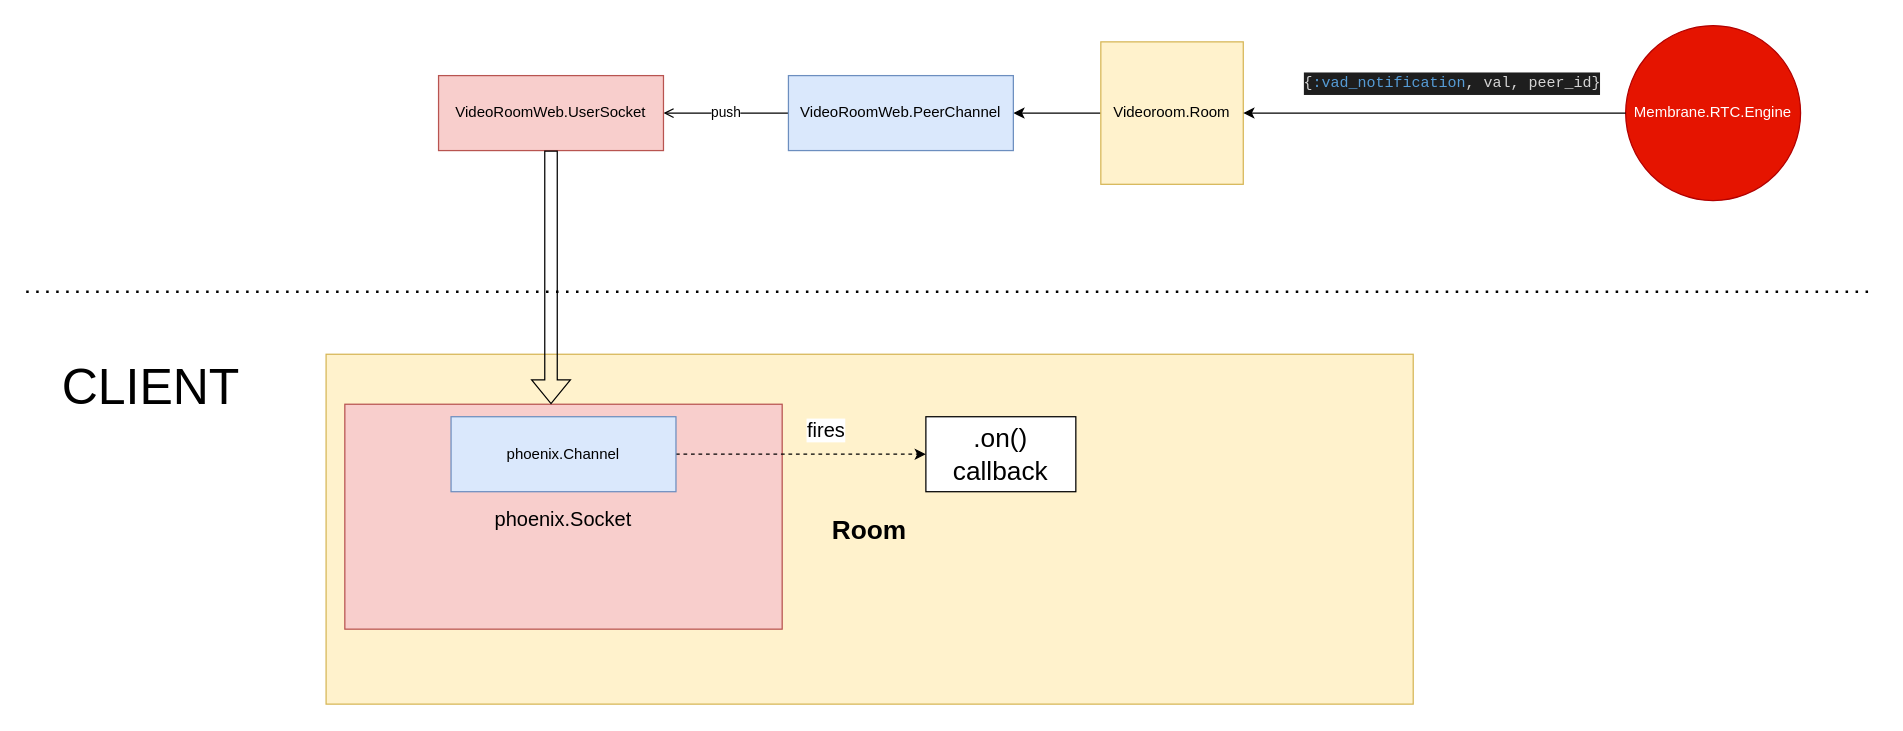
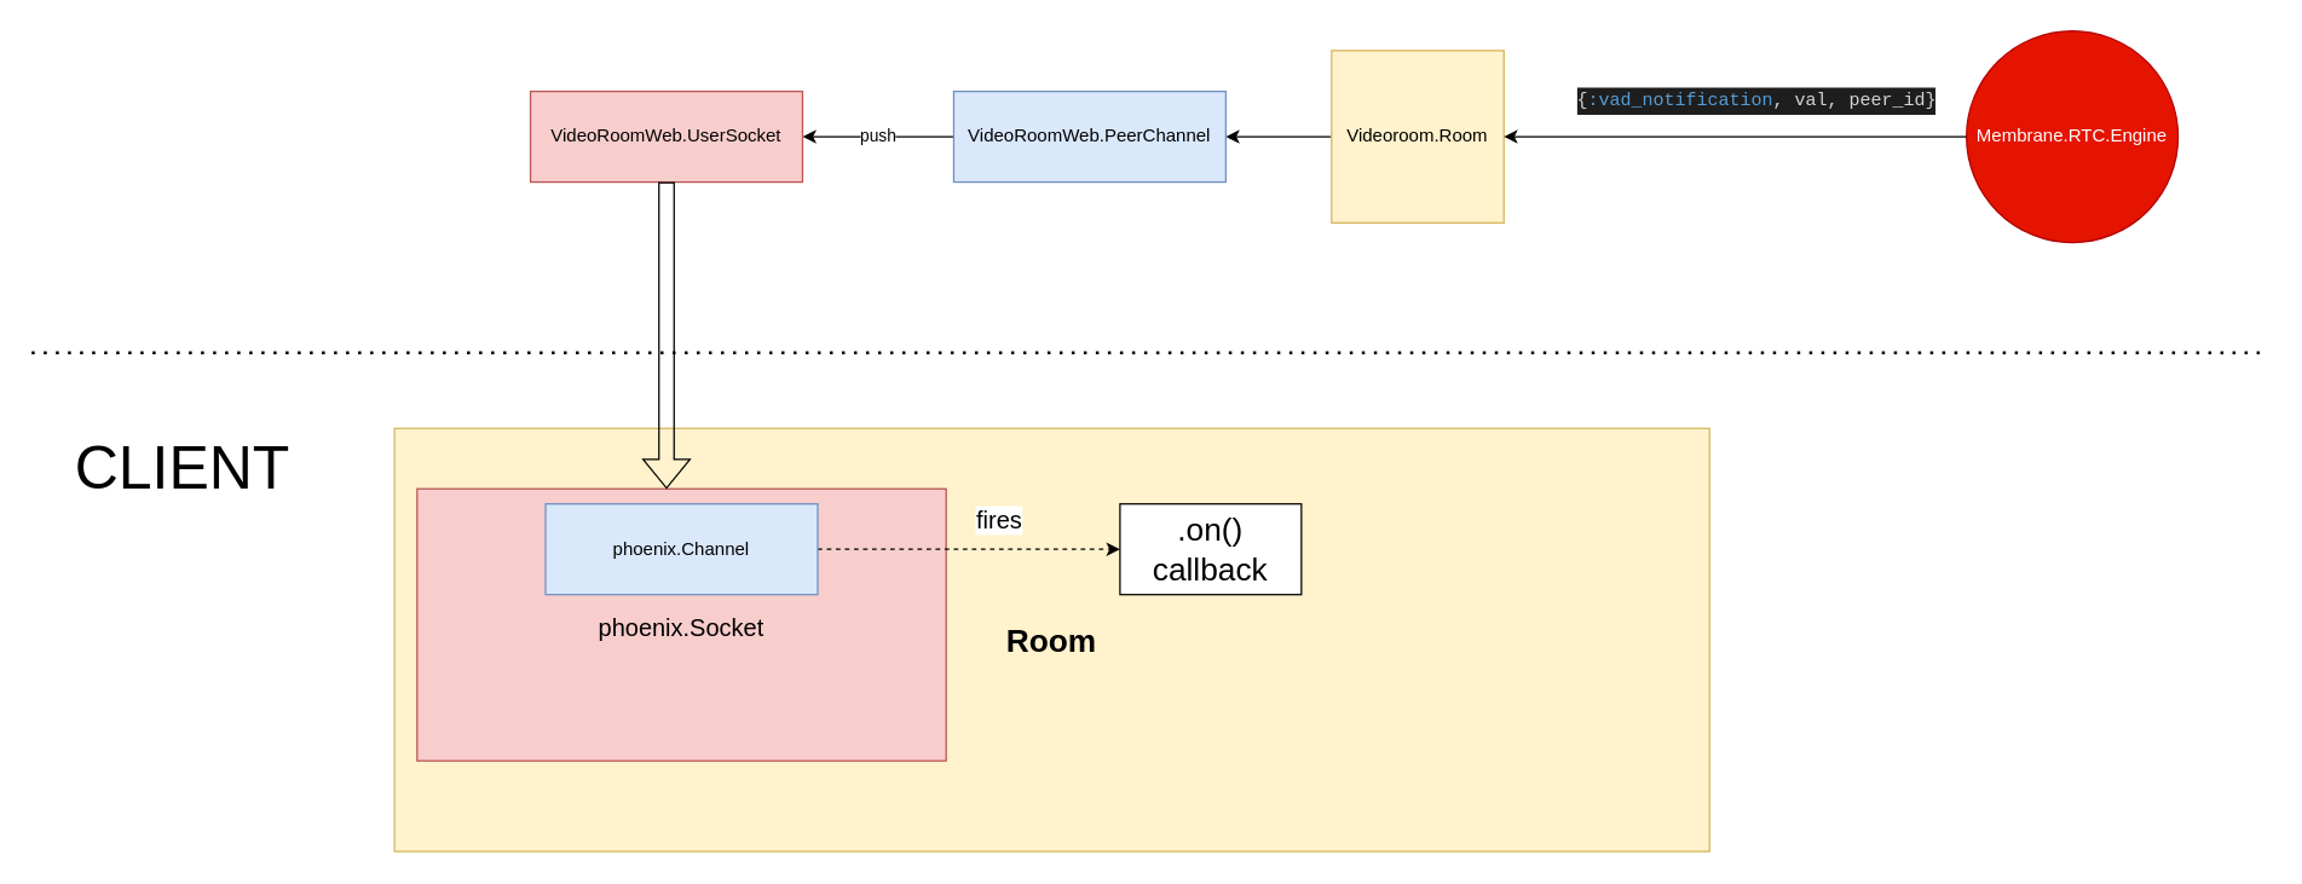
  <mxCell id="0" />
  <mxCell id="1" parent="0" />
  <mxCell id="2" value="Membrane.RTC.Engine" style="ellipse;whiteSpace=wrap;html=1;aspect=fixed;fillColor=#e51400;strokeColor=#B20000;fontColor=#ffffff;" vertex="1" parent="1"><mxGeometry x="1300" y="20" width="140" height="140" as="geometry" /></mxCell>
  <mxCell id="3" style="edgeStyle=orthogonalEdgeStyle;rounded=0;orthogonalLoop=1;jettySize=auto;html=1;exitX=0;exitY=0.5;exitDx=0;exitDy=0;" edge="1" parent="1" source="4" target="6"><mxGeometry relative="1" as="geometry" /></mxCell>
  <mxCell id="4" value="Videoroom.Room" style="whiteSpace=wrap;html=1;aspect=fixed;fillColor=#fff2cc;strokeColor=#d6b656;" vertex="1" parent="1"><mxGeometry x="880" y="33" width="114" height="114" as="geometry" /></mxCell>
- <mxCell id="5" value="push" style="edgeStyle=orthogonalEdgeStyle;rounded=0;orthogonalLoop=1;jettySize=auto;html=1;exitX=0;exitY=0.5;exitDx=0;exitDy=0;entryX=1;entryY=0.5;entryDx=0;entryDy=0;endArrow=open;" edge="1" parent="1" source="6" target="7"><mxGeometry relative="1" as="geometry" /></mxCell>
+ <mxCell id="5" value="push" style="edgeStyle=orthogonalEdgeStyle;rounded=0;orthogonalLoop=1;jettySize=auto;html=1;exitX=0;exitY=0.5;exitDx=0;exitDy=0;entryX=1;entryY=0.5;entryDx=0;entryDy=0;" edge="1" parent="1" source="6" target="7"><mxGeometry relative="1" as="geometry" /></mxCell>
  <mxCell id="6" value="VideoRoomWeb.PeerChannel" style="rounded=0;whiteSpace=wrap;html=1;fillColor=#dae8fc;strokeColor=#6c8ebf;" vertex="1" parent="1"><mxGeometry x="630" y="60" width="180" height="60" as="geometry" /></mxCell>
  <mxCell id="7" value="VideoRoomWeb.UserSocket" style="rounded=0;whiteSpace=wrap;html=1;fillColor=#f8cecc;strokeColor=#b85450;" vertex="1" parent="1"><mxGeometry x="350" y="60" width="180" height="60" as="geometry" /></mxCell>
  <mxCell id="8" value="" style="endArrow=classic;html=1;rounded=0;entryX=1;entryY=0.5;entryDx=0;entryDy=0;exitX=0;exitY=0.5;exitDx=0;exitDy=0;" edge="1" parent="1" source="2" target="4"><mxGeometry width="50" height="50" relative="1" as="geometry"><mxPoint x="930" y="373" as="sourcePoint" /><mxPoint x="980" y="323" as="targetPoint" /></mxGeometry></mxCell>
  <mxCell id="9" value="&lt;div style=&quot;color: rgb(212 , 212 , 212) ; background-color: rgb(30 , 30 , 30) ; font-family: &amp;#34;menlo&amp;#34; , &amp;#34;monaco&amp;#34; , &amp;#34;courier new&amp;#34; , monospace ; font-size: 12px ; line-height: 18px&quot;&gt;{&lt;span style=&quot;color: rgb(86 , 156 , 214)&quot;&gt;:vad_notification&lt;/span&gt;, val, peer_id}&lt;/div&gt;" style="edgeLabel;html=1;align=center;verticalAlign=middle;resizable=0;points=[];" vertex="1" connectable="0" parent="8"><mxGeometry x="-0.21" y="1" relative="1" as="geometry"><mxPoint x="-19" y="-26" as="offset" /></mxGeometry></mxCell>
  <mxCell id="10" value="" style="endArrow=none;dashed=1;html=1;dashPattern=1 3;strokeWidth=2;rounded=0;" edge="1" parent="1"><mxGeometry width="50" height="50" relative="1" as="geometry"><mxPoint x="20" y="233" as="sourcePoint" /><mxPoint x="1500" y="233" as="targetPoint" /></mxGeometry></mxCell>
  <mxCell id="11" value="&lt;font style=&quot;font-size: 40px&quot;&gt;CLIENT&lt;/font&gt;" style="text;html=1;strokeColor=none;fillColor=none;align=center;verticalAlign=middle;whiteSpace=wrap;rounded=0;" vertex="1" parent="1"><mxGeometry x="90" y="293" width="60" height="30" as="geometry" /></mxCell>
  <mxCell id="12" value="&lt;font style=&quot;font-size: 21px&quot;&gt;&lt;b&gt;Room&lt;/b&gt;&lt;/font&gt;" style="rounded=0;whiteSpace=wrap;html=1;fontSize=13;fillColor=#fff2cc;strokeColor=#d6b656;" vertex="1" parent="1"><mxGeometry x="260" y="283" width="870" height="280" as="geometry" /></mxCell>
  <mxCell id="13" value="&lt;font style=&quot;font-size: 16px&quot;&gt;phoenix.Socket&lt;/font&gt;" style="rounded=0;whiteSpace=wrap;html=1;fontSize=21;fillColor=#f8cecc;strokeColor=#b85450;" vertex="1" parent="1"><mxGeometry x="275" y="323" width="350" height="180" as="geometry" /></mxCell>
  <mxCell id="14" style="edgeStyle=orthogonalEdgeStyle;rounded=0;orthogonalLoop=1;jettySize=auto;html=1;exitX=1;exitY=0.5;exitDx=0;exitDy=0;fontSize=21;dashed=1;" edge="1" parent="1" source="16" target="17"><mxGeometry relative="1" as="geometry" /></mxCell>
  <mxCell id="15" value="fires" style="edgeLabel;html=1;align=center;verticalAlign=middle;resizable=0;points=[];fontSize=16;rotation=0;" vertex="1" connectable="0" parent="14"><mxGeometry x="0.092" relative="1" as="geometry"><mxPoint x="10" y="-20" as="offset" /></mxGeometry></mxCell>
  <mxCell id="16" value="phoenix.Channel" style="rounded=0;whiteSpace=wrap;html=1;fillColor=#dae8fc;strokeColor=#6c8ebf;" vertex="1" parent="1"><mxGeometry x="360" y="333" width="180" height="60" as="geometry" /></mxCell>
  <mxCell id="17" value="&lt;span&gt;.on() callback&lt;/span&gt;" style="rounded=0;whiteSpace=wrap;html=1;fontSize=21;" vertex="1" parent="1"><mxGeometry x="740" y="333" width="120" height="60" as="geometry" /></mxCell>
  <mxCell id="18" value="" style="shape=flexArrow;endArrow=classic;html=1;rounded=0;fontSize=40;exitX=0.5;exitY=1;exitDx=0;exitDy=0;" edge="1" parent="1" source="7"><mxGeometry width="50" height="50" relative="1" as="geometry"><mxPoint x="500" y="203" as="sourcePoint" /><mxPoint x="440" y="323" as="targetPoint" /></mxGeometry></mxCell>
